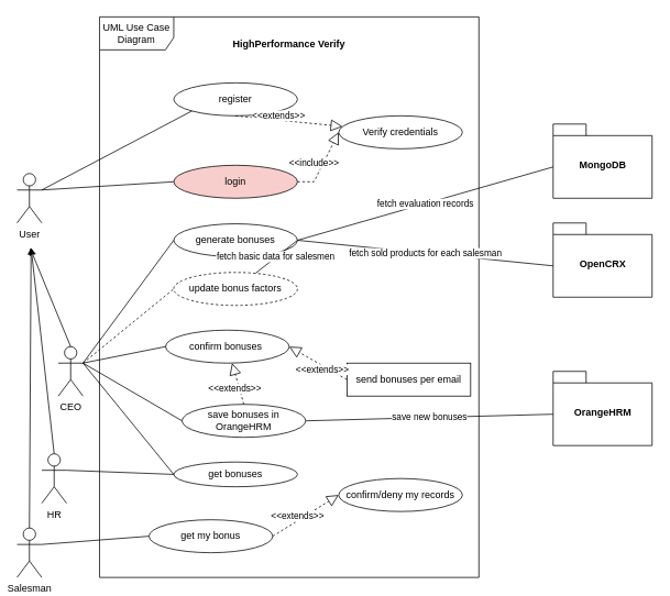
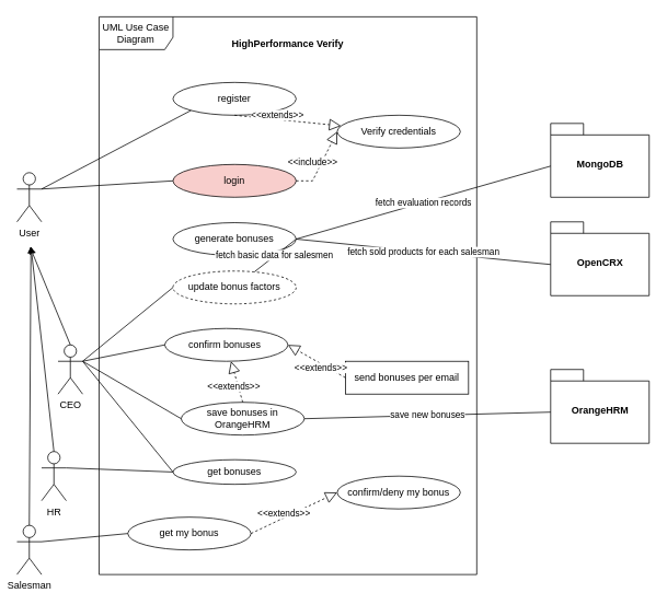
  <mxCell id="0" />
  <mxCell id="1" parent="0" />
  <mxCell id="2" value="UML Use Case Diagram" style="shape=umlFrame;whiteSpace=wrap;html=1;width=90;height=40;" parent="1" vertex="1"><mxGeometry x="120" y="20" width="460" height="680" as="geometry" /></mxCell>
  <mxCell id="3" value="HighPerformance Verify" style="text;align=center;fontStyle=1;verticalAlign=middle;spacingLeft=3;spacingRight=3;strokeColor=none;rotatable=0;points=[[0,0.5],[1,0.5]];portConstraint=eastwest;" parent="1" vertex="1"><mxGeometry x="270" y="40" width="160" height="26" as="geometry" /></mxCell>
  <mxCell id="4" value="register" style="ellipse;whiteSpace=wrap;html=1;" parent="1" vertex="1"><mxGeometry x="210" y="100" width="150" height="40" as="geometry" /></mxCell>
  <mxCell id="5" value="login" style="ellipse;whiteSpace=wrap;html=1;fillColor=#f8cecc;" parent="1" vertex="1"><mxGeometry x="210" y="200" width="150" height="40" as="geometry" /></mxCell>
  <mxCell id="6" value="User" style="shape=umlActor;verticalLabelPosition=bottom;verticalAlign=top;html=1;" parent="1" vertex="1"><mxGeometry x="20" y="210" width="30" height="60" as="geometry" /></mxCell>
  <mxCell id="7" value="" style="endArrow=none;html=1;rounded=0;exitX=1;exitY=0.333;exitDx=0;exitDy=0;exitPerimeter=0;entryX=0;entryY=1;entryDx=0;entryDy=0;" parent="1" source="6" target="4" edge="1"><mxGeometry width="50" height="50" relative="1" as="geometry"><mxPoint x="380" y="370" as="sourcePoint" /><mxPoint x="430" y="320" as="targetPoint" /></mxGeometry></mxCell>
  <mxCell id="8" value="" style="endArrow=none;html=1;rounded=0;exitX=1;exitY=0.333;exitDx=0;exitDy=0;exitPerimeter=0;entryX=0;entryY=0.5;entryDx=0;entryDy=0;" parent="1" source="6" target="5" edge="1"><mxGeometry width="50" height="50" relative="1" as="geometry"><mxPoint x="380" y="370" as="sourcePoint" /><mxPoint x="430" y="320" as="targetPoint" /></mxGeometry></mxCell>
  <mxCell id="9" value="&amp;lt;&amp;lt;extends&amp;gt;&amp;gt;" style="endArrow=block;dashed=1;endFill=0;endSize=12;html=1;rounded=0;exitX=0.5;exitY=1;exitDx=0;exitDy=0;" parent="1" source="4" target="12" edge="1"><mxGeometry x="-0.2" y="5" width="160" relative="1" as="geometry"><mxPoint x="190" y="350" as="sourcePoint" /><mxPoint x="350" y="350" as="targetPoint" /><mxPoint as="offset" /></mxGeometry></mxCell>
  <mxCell id="10" value="generate bonuses" style="ellipse;whiteSpace=wrap;html=1;" parent="1" vertex="1"><mxGeometry x="210" y="271" width="150" height="40" as="geometry" /></mxCell>
- <mxCell id="11" value="" style="endArrow=none;html=1;rounded=0;exitX=1;exitY=0.333;exitDx=0;exitDy=0;exitPerimeter=0;entryX=0;entryY=0.5;entryDx=0;entryDy=0;" parent="1" source="26" target="10" edge="1"><mxGeometry width="50" height="50" relative="1" as="geometry"><mxPoint x="380" y="370" as="sourcePoint" /><mxPoint x="430" y="320" as="targetPoint" /></mxGeometry></mxCell>
  <mxCell id="12" value="Verify credentials" style="ellipse;whiteSpace=wrap;html=1;" parent="1" vertex="1"><mxGeometry x="410" y="140" width="150" height="40" as="geometry" /></mxCell>
  <mxCell id="13" value="&amp;lt;&amp;lt;include&amp;gt;&amp;gt;" style="endArrow=block;dashed=1;endFill=0;endSize=12;html=1;rounded=0;exitX=1;exitY=0.5;exitDx=0;exitDy=0;entryX=0;entryY=0.5;entryDx=0;entryDy=0;" parent="1" source="5" target="12" edge="1"><mxGeometry x="-0.091" y="10" width="160" relative="1" as="geometry"><mxPoint x="245" y="160" as="sourcePoint" /><mxPoint x="245" y="210" as="targetPoint" /><mxPoint as="offset" /><Array as="points"><mxPoint x="380" y="220" /></Array></mxGeometry></mxCell>
  <mxCell id="14" value="OrangeHRM" style="shape=folder;fontStyle=1;spacingTop=10;tabWidth=40;tabHeight=14;tabPosition=left;html=1;" parent="1" vertex="1"><mxGeometry x="670" y="450" width="120" height="90" as="geometry" /></mxCell>
  <mxCell id="15" value="OpenCRX" style="shape=folder;fontStyle=1;spacingTop=10;tabWidth=40;tabHeight=14;tabPosition=left;html=1;" parent="1" vertex="1"><mxGeometry x="670" y="270" width="120" height="90" as="geometry" /></mxCell>
  <mxCell id="16" value="fetch sold products for each salesman" style="endArrow=none;html=1;rounded=0;exitX=1;exitY=0.5;exitDx=0;exitDy=0;entryX=0;entryY=0;entryDx=0;entryDy=52;entryPerimeter=0;" parent="1" source="10" target="15" edge="1"><mxGeometry width="50" height="50" relative="1" as="geometry"><mxPoint x="380" y="370" as="sourcePoint" /><mxPoint x="430" y="320" as="targetPoint" /></mxGeometry></mxCell>
  <mxCell id="17" value="&lt;span style=&quot;color: rgb(0, 0, 0); font-family: Helvetica; font-size: 11px; font-style: normal; font-variant-ligatures: normal; font-variant-caps: normal; font-weight: 400; letter-spacing: normal; orphans: 2; text-align: center; text-indent: 0px; text-transform: none; widows: 2; word-spacing: 0px; -webkit-text-stroke-width: 0px; background-color: rgb(255, 255, 255); text-decoration-thickness: initial; text-decoration-style: initial; text-decoration-color: initial; float: none; display: inline !important;&quot;&gt;fetch basic data for salesmen&lt;span&gt;&amp;nbsp;&lt;/span&gt;&lt;/span&gt;" style="endArrow=none;html=1;rounded=0;exitX=1;exitY=0.5;exitDx=0;exitDy=0;" parent="1" source="10" target="20" edge="1"><mxGeometry width="50" height="50" relative="1" as="geometry"><mxPoint x="380" y="370" as="sourcePoint" /><mxPoint x="430" y="320" as="targetPoint" /></mxGeometry></mxCell>
  <mxCell id="18" value="MongoDB" style="shape=folder;fontStyle=1;spacingTop=10;tabWidth=40;tabHeight=14;tabPosition=left;html=1;" parent="1" vertex="1"><mxGeometry x="670" y="150" width="120" height="90" as="geometry" /></mxCell>
  <mxCell id="19" value="fetch evaluation records" style="endArrow=none;html=1;rounded=0;exitX=1;exitY=0.5;exitDx=0;exitDy=0;entryX=0;entryY=0;entryDx=0;entryDy=52;entryPerimeter=0;" parent="1" source="10" target="18" edge="1"><mxGeometry width="50" height="50" relative="1" as="geometry"><mxPoint x="380" y="390" as="sourcePoint" /><mxPoint x="430" y="340" as="targetPoint" /></mxGeometry></mxCell>
  <mxCell id="20" value="update bonus factors" style="ellipse;whiteSpace=wrap;html=1;dashed=1;" parent="1" vertex="1"><mxGeometry x="210" y="330" width="150" height="40" as="geometry" /></mxCell>
- <mxCell id="21" value="" style="endArrow=none;html=1;rounded=0;exitX=1;exitY=0.333;exitDx=0;exitDy=0;exitPerimeter=0;entryX=0;entryY=0.5;entryDx=0;entryDy=0;dashed=1;" parent="1" source="26" target="20" edge="1"><mxGeometry width="50" height="50" relative="1" as="geometry"><mxPoint x="380" y="390" as="sourcePoint" /><mxPoint x="430" y="340" as="targetPoint" /></mxGeometry></mxCell>
+ <mxCell id="21" value="" style="endArrow=none;html=1;rounded=0;exitX=1;exitY=0.333;exitDx=0;exitDy=0;exitPerimeter=0;entryX=0;entryY=0.5;entryDx=0;entryDy=0;" parent="1" source="26" target="20" edge="1"><mxGeometry width="50" height="50" relative="1" as="geometry"><mxPoint x="380" y="390" as="sourcePoint" /><mxPoint x="430" y="340" as="targetPoint" /></mxGeometry></mxCell>
  <mxCell id="22" value="confirm bonuses&amp;nbsp;" style="ellipse;whiteSpace=wrap;html=1;" parent="1" vertex="1"><mxGeometry x="200" y="400" width="150" height="40" as="geometry" /></mxCell>
  <mxCell id="23" value="" style="endArrow=none;html=1;rounded=0;entryX=0;entryY=0.5;entryDx=0;entryDy=0;exitX=1;exitY=0.333;exitDx=0;exitDy=0;exitPerimeter=0;" parent="1" source="26" target="22" edge="1"><mxGeometry width="50" height="50" relative="1" as="geometry"><mxPoint x="90" y="350" as="sourcePoint" /><mxPoint x="430" y="340" as="targetPoint" /></mxGeometry></mxCell>
  <mxCell id="24" value="save new bonuses" style="endArrow=none;html=1;rounded=0;exitX=0;exitY=0;exitDx=0;exitDy=52;exitPerimeter=0;entryX=1;entryY=0.5;entryDx=0;entryDy=0;" parent="1" source="14" target="38" edge="1"><mxGeometry width="50" height="50" relative="1" as="geometry"><mxPoint x="380" y="390" as="sourcePoint" /><mxPoint x="430" y="340" as="targetPoint" /></mxGeometry></mxCell>
  <mxCell id="25" value="get bonuses" style="ellipse;whiteSpace=wrap;html=1;" parent="1" vertex="1"><mxGeometry x="210" y="560" width="150" height="30" as="geometry" /></mxCell>
  <mxCell id="26" value="CEO" style="shape=umlActor;verticalLabelPosition=bottom;verticalAlign=top;html=1;" parent="1" vertex="1"><mxGeometry x="70" y="420" width="30" height="60" as="geometry" /></mxCell>
  <mxCell id="27" value="" style="endArrow=classic;html=1;rounded=0;exitX=0.5;exitY=0;exitDx=0;exitDy=0;exitPerimeter=0;" parent="1" source="26" edge="1"><mxGeometry width="50" height="50" relative="1" as="geometry"><mxPoint x="78" y="321" as="sourcePoint" /><mxPoint x="36" y="301" as="targetPoint" /></mxGeometry></mxCell>
  <mxCell id="28" value="HR" style="shape=umlActor;verticalLabelPosition=bottom;verticalAlign=top;html=1;" parent="1" vertex="1"><mxGeometry x="50" y="550" width="30" height="60" as="geometry" /></mxCell>
  <mxCell id="29" value="" style="endArrow=classic;html=1;rounded=0;exitX=0.5;exitY=0;exitDx=0;exitDy=0;exitPerimeter=0;" parent="1" source="28" edge="1"><mxGeometry width="50" height="50" relative="1" as="geometry"><mxPoint x="52" y="450" as="sourcePoint" /><mxPoint x="37" y="300" as="targetPoint" /></mxGeometry></mxCell>
  <mxCell id="30" value="Salesman" style="shape=umlActor;verticalLabelPosition=bottom;verticalAlign=top;html=1;" parent="1" vertex="1"><mxGeometry x="20" y="640" width="30" height="60" as="geometry" /></mxCell>
  <mxCell id="31" value="" style="endArrow=classic;html=1;rounded=0;exitX=0.5;exitY=0;exitDx=0;exitDy=0;exitPerimeter=0;" parent="1" source="30" edge="1"><mxGeometry width="50" height="50" relative="1" as="geometry"><mxPoint x="22" y="540" as="sourcePoint" /><mxPoint x="37" y="300" as="targetPoint" /></mxGeometry></mxCell>
- <mxCell id="32" value="get my bonus" style="ellipse;whiteSpace=wrap;html=1;" parent="1" vertex="1"><mxGeometry x="180" y="630" width="150" height="40" as="geometry" /></mxCell>
+ <mxCell id="32" value="get my bonus" style="ellipse;whiteSpace=wrap;html=1;" parent="1" vertex="1"><mxGeometry x="155" y="630" width="150" height="40" as="geometry" /></mxCell>
  <mxCell id="33" value="" style="endArrow=none;html=1;rounded=0;entryX=1;entryY=0.333;entryDx=0;entryDy=0;entryPerimeter=0;exitX=0;exitY=0.5;exitDx=0;exitDy=0;" edge="1" parent="1" source="32" target="30"><mxGeometry width="50" height="50" relative="1" as="geometry"><mxPoint x="400" y="390" as="sourcePoint" /><mxPoint x="450" y="340" as="targetPoint" /></mxGeometry></mxCell>
  <mxCell id="34" value="" style="endArrow=none;html=1;rounded=0;exitX=1;exitY=0.333;exitDx=0;exitDy=0;exitPerimeter=0;entryX=0;entryY=0.5;entryDx=0;entryDy=0;" edge="1" parent="1" source="28" target="25"><mxGeometry width="50" height="50" relative="1" as="geometry"><mxPoint x="400" y="390" as="sourcePoint" /><mxPoint x="450" y="340" as="targetPoint" /></mxGeometry></mxCell>
  <mxCell id="35" value="" style="endArrow=none;html=1;rounded=0;entryX=0;entryY=0.5;entryDx=0;entryDy=0;exitX=1;exitY=0.333;exitDx=0;exitDy=0;exitPerimeter=0;" edge="1" parent="1" source="26" target="25"><mxGeometry width="50" height="50" relative="1" as="geometry"><mxPoint x="90" y="350" as="sourcePoint" /><mxPoint x="450" y="340" as="targetPoint" /></mxGeometry></mxCell>
  <mxCell id="36" value="send bonuses per email" style="whiteSpace=wrap;html=1;rounded=0;" vertex="1" parent="1"><mxGeometry x="420" y="440" width="150" height="40" as="geometry" /></mxCell>
  <mxCell id="37" value="&amp;lt;&amp;lt;extends&amp;gt;&amp;gt;" style="endArrow=block;dashed=1;endFill=0;endSize=12;html=1;rounded=0;exitX=0;exitY=0.5;exitDx=0;exitDy=0;entryX=1;entryY=0.5;entryDx=0;entryDy=0;" edge="1" parent="1" source="36" target="22"><mxGeometry x="-0.2" y="5" width="160" relative="1" as="geometry"><mxPoint x="310" y="519" as="sourcePoint" /><mxPoint x="287.718" y="478.226" as="targetPoint" /><mxPoint as="offset" /><Array as="points" /></mxGeometry></mxCell>
  <mxCell id="38" value="save bonuses in OrangeHRM" style="ellipse;whiteSpace=wrap;html=1;" vertex="1" parent="1"><mxGeometry x="220" y="490" width="150" height="40" as="geometry" /></mxCell>
  <mxCell id="39" value="" style="endArrow=none;html=1;rounded=0;exitX=1;exitY=0.333;exitDx=0;exitDy=0;exitPerimeter=0;entryX=0;entryY=0.5;entryDx=0;entryDy=0;" edge="1" parent="1" source="26" target="38"><mxGeometry width="50" height="50" relative="1" as="geometry"><mxPoint x="400" y="500" as="sourcePoint" /><mxPoint x="450" y="450" as="targetPoint" /></mxGeometry></mxCell>
  <mxCell id="40" value="&amp;lt;&amp;lt;extends&amp;gt;&amp;gt;" style="endArrow=block;dashed=1;endFill=0;endSize=12;html=1;rounded=0;exitX=0.5;exitY=0;exitDx=0;exitDy=0;" edge="1" parent="1" source="38" target="22"><mxGeometry x="-0.2" y="5" width="160" relative="1" as="geometry"><mxPoint x="355" y="520" as="sourcePoint" /><mxPoint x="265" y="495" as="targetPoint" /><mxPoint as="offset" /></mxGeometry></mxCell>
- <mxCell id="41" value="confirm/deny my records" style="ellipse;whiteSpace=wrap;html=1;" vertex="1" parent="1"><mxGeometry x="410" y="580" width="150" height="40" as="geometry" /></mxCell>
+ <mxCell id="41" value="confirm/deny my bonus" style="ellipse;whiteSpace=wrap;html=1;" vertex="1" parent="1"><mxGeometry x="410" y="580" width="150" height="40" as="geometry" /></mxCell>
  <mxCell id="42" value="&amp;lt;&amp;lt;extends&amp;gt;&amp;gt;" style="endArrow=block;dashed=1;endFill=0;endSize=12;html=1;rounded=0;exitX=1;exitY=0.5;exitDx=0;exitDy=0;entryX=0;entryY=0.5;entryDx=0;entryDy=0;" edge="1" parent="1" source="32" target="41"><mxGeometry x="-0.2" y="5" width="160" relative="1" as="geometry"><mxPoint x="400" y="470" as="sourcePoint" /><mxPoint x="340" y="420" as="targetPoint" /><mxPoint as="offset" /><Array as="points" /></mxGeometry></mxCell>
